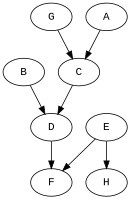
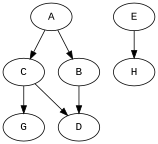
  strict digraph {
    fontname="Liberation Mono"
    node [fontname="Liberation Mono"]
    edge [fontname="Liberation Mono"]
    C
    G
    D
    E
-   F
    H
    B
    A
-   G -> C
+   C -> G
    C -> D
-   D -> F
-   E -> F
    E -> H
    B -> D
    A -> C
+   A -> B
  }
